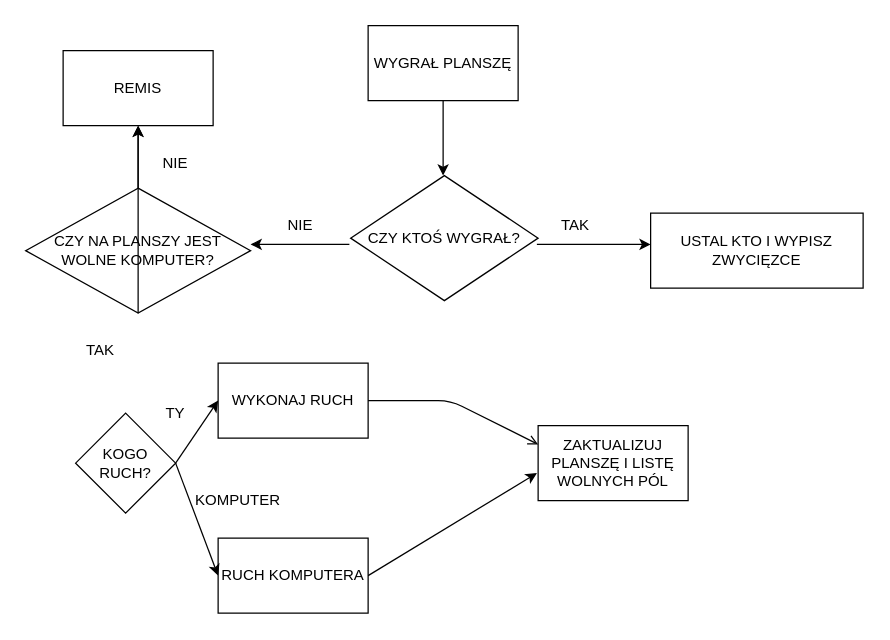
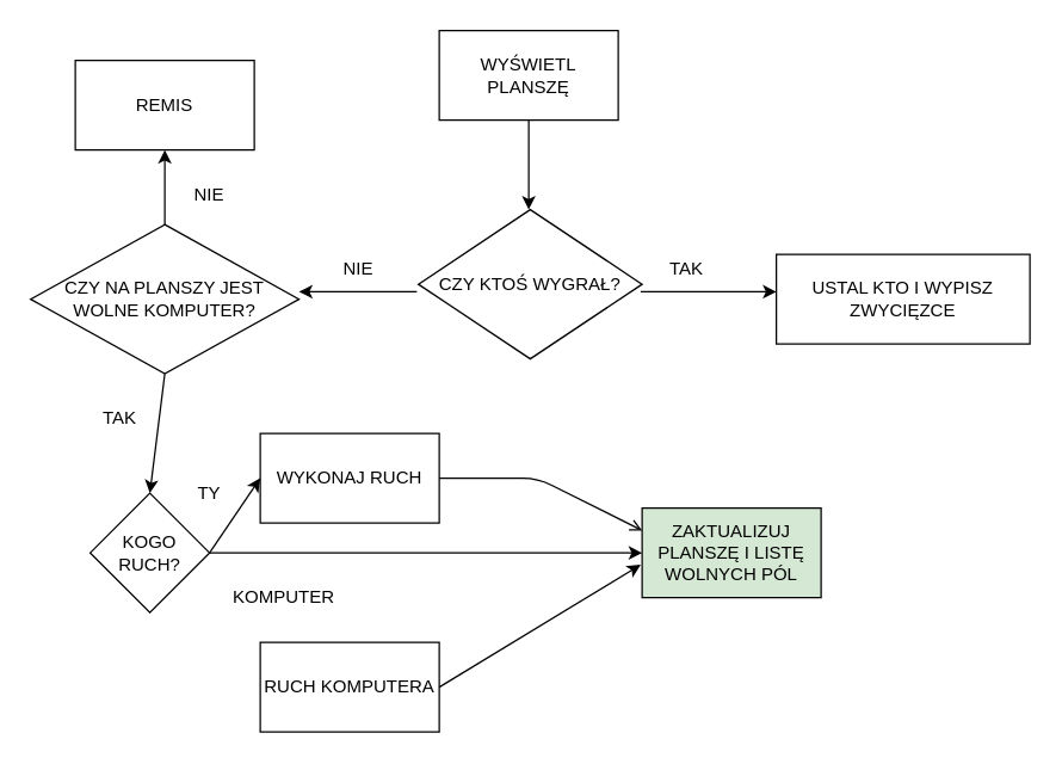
  <mxCell id="0" />
  <mxCell id="1" parent="0" />
- <mxCell id="2" value="WYGRAŁ PLANSZĘ" style="rounded=0;whiteSpace=wrap;html=1;" vertex="1" parent="1"><mxGeometry x="294" y="20" width="120" height="60" as="geometry" /></mxCell>
+ <mxCell id="2" value="WYŚWIETL PLANSZĘ" style="rounded=0;whiteSpace=wrap;html=1;" vertex="1" parent="1"><mxGeometry x="294" y="20" width="120" height="60" as="geometry" /></mxCell>
  <mxCell id="3" value="" style="endArrow=classic;html=1;entryX=0.5;entryY=0;entryDx=0;entryDy=0;exitX=0.5;exitY=1;exitDx=0;exitDy=0;" edge="1" parent="1" source="2"><mxGeometry width="50" height="50" relative="1" as="geometry"><mxPoint x="390" y="340" as="sourcePoint" /><mxPoint x="354" y="140" as="targetPoint" /><Array as="points" /></mxGeometry></mxCell>
  <mxCell id="4" value="" style="endArrow=classic;html=1;exitX=1;exitY=0.5;exitDx=0;exitDy=0;" edge="1" parent="1"><mxGeometry width="50" height="50" relative="1" as="geometry"><mxPoint x="429" y="195" as="sourcePoint" /><mxPoint x="520" y="195" as="targetPoint" /><Array as="points" /></mxGeometry></mxCell>
  <mxCell id="5" value="" style="endArrow=classic;html=1;exitX=0;exitY=0.5;exitDx=0;exitDy=0;" edge="1" parent="1"><mxGeometry width="50" height="50" relative="1" as="geometry"><mxPoint x="279" y="195" as="sourcePoint" /><mxPoint x="200" y="195" as="targetPoint" /></mxGeometry></mxCell>
  <mxCell id="6" value="CZY KTOŚ WYGRAŁ?" style="rhombus;whiteSpace=wrap;html=1;" vertex="1" parent="1"><mxGeometry x="280" y="140" width="150" height="100" as="geometry" /></mxCell>
  <mxCell id="7" value="USTAL KTO I WYPISZ ZWYCIĘZCE" style="rounded=0;whiteSpace=wrap;html=1;" vertex="1" parent="1"><mxGeometry x="520" y="170" width="170" height="60" as="geometry" /></mxCell>
  <mxCell id="8" value="CZY NA PLANSZY JEST WOLNE KOMPUTER?" style="rhombus;whiteSpace=wrap;html=1;" vertex="1" parent="1"><mxGeometry x="20" y="150" width="180" height="100" as="geometry" /></mxCell>
  <mxCell id="9" value="" style="endArrow=classic;html=1;exitX=0.5;exitY=0;exitDx=0;exitDy=0;" edge="1" parent="1" source="8"><mxGeometry width="50" height="50" relative="1" as="geometry"><mxPoint x="390" y="320" as="sourcePoint" /><mxPoint x="110" y="100" as="targetPoint" /></mxGeometry></mxCell>
  <mxCell id="10" value="REMIS" style="rounded=0;whiteSpace=wrap;html=1;" vertex="1" parent="1"><mxGeometry x="50" y="40" width="120" height="60" as="geometry" /></mxCell>
  <mxCell id="11" value="WYKONAJ RUCH" style="rounded=0;whiteSpace=wrap;html=1;" vertex="1" parent="1"><mxGeometry x="174" y="290" width="120" height="60" as="geometry" /></mxCell>
  <mxCell id="12" value="RUCH KOMPUTERA" style="rounded=0;whiteSpace=wrap;html=1;" vertex="1" parent="1"><mxGeometry x="174" y="430" width="120" height="60" as="geometry" /></mxCell>
  <mxCell id="13" value="KOGO RUCH?" style="rhombus;whiteSpace=wrap;html=1;" vertex="1" parent="1"><mxGeometry x="60" y="330" width="80" height="80" as="geometry" /></mxCell>
  <mxCell id="14" value="" style="endArrow=open;html=1;exitX=1;exitY=0.5;exitDx=0;exitDy=0;entryX=0;entryY=0.25;entryDx=0;entryDy=0;" edge="1" parent="1" source="11" target="25"><mxGeometry width="50" height="50" relative="1" as="geometry"><mxPoint x="390" y="310" as="sourcePoint" /><mxPoint x="440" y="260" as="targetPoint" /><Array as="points"><mxPoint x="360" y="320" /></Array></mxGeometry></mxCell>
  <mxCell id="15" value="" style="endArrow=classic;html=1;exitX=1;exitY=0.5;exitDx=0;exitDy=0;entryX=-0.008;entryY=0.633;entryDx=0;entryDy=0;entryPerimeter=0;" edge="1" parent="1" source="12" target="25"><mxGeometry width="50" height="50" relative="1" as="geometry"><mxPoint x="390" y="310" as="sourcePoint" /><mxPoint x="380" y="340" as="targetPoint" /></mxGeometry></mxCell>
  <mxCell id="16" value="" style="endArrow=classic;html=1;exitX=1;exitY=0.5;exitDx=0;exitDy=0;entryX=0;entryY=0.5;entryDx=0;entryDy=0;" edge="1" parent="1" source="13" target="11"><mxGeometry width="50" height="50" relative="1" as="geometry"><mxPoint x="390" y="310" as="sourcePoint" /><mxPoint x="440" y="260" as="targetPoint" /></mxGeometry></mxCell>
- <mxCell id="17" value="" style="endArrow=classic;html=1;exitX=1;exitY=0.5;exitDx=0;exitDy=0;entryX=0;entryY=0.5;entryDx=0;entryDy=0;" edge="1" parent="1" source="13" target="12"><mxGeometry width="50" height="50" relative="1" as="geometry"><mxPoint x="390" y="310" as="sourcePoint" /><mxPoint x="440" y="260" as="targetPoint" /></mxGeometry></mxCell>
- <mxCell id="18" value="" style="endArrow=classic;html=1;exitX=0.5;exitY=1;exitDx=0;exitDy=0;" edge="1" parent="1" source="8" target="10"><mxGeometry width="50" height="50" relative="1" as="geometry"><mxPoint x="390" y="310" as="sourcePoint" /><mxPoint x="440" y="260" as="targetPoint" /></mxGeometry></mxCell>
+ <mxCell id="17" value="" style="endArrow=classic;html=1;exitX=1;exitY=0.5;exitDx=0;exitDy=0;" edge="1" parent="1" source="13" target="25"><mxGeometry width="50" height="50" relative="1" as="geometry"><mxPoint x="390" y="310" as="sourcePoint" /><mxPoint x="440" y="260" as="targetPoint" /></mxGeometry></mxCell>
+ <mxCell id="18" value="" style="endArrow=classic;html=1;exitX=0.5;exitY=1;exitDx=0;exitDy=0;entryX=0.5;entryY=0;entryDx=0;entryDy=0;" edge="1" parent="1" source="8" target="13"><mxGeometry width="50" height="50" relative="1" as="geometry"><mxPoint x="390" y="310" as="sourcePoint" /><mxPoint x="440" y="260" as="targetPoint" /></mxGeometry></mxCell>
  <mxCell id="19" value="NIE" style="text;html=1;strokeColor=none;fillColor=none;align=center;verticalAlign=middle;whiteSpace=wrap;rounded=0;" vertex="1" parent="1"><mxGeometry x="220" y="170" width="40" height="20" as="geometry" /></mxCell>
  <mxCell id="20" value="TAK" style="text;html=1;strokeColor=none;fillColor=none;align=center;verticalAlign=middle;whiteSpace=wrap;rounded=0;" vertex="1" parent="1"><mxGeometry x="440" y="170" width="40" height="20" as="geometry" /></mxCell>
  <mxCell id="21" value="NIE" style="text;html=1;strokeColor=none;fillColor=none;align=center;verticalAlign=middle;whiteSpace=wrap;rounded=0;" vertex="1" parent="1"><mxGeometry x="120" y="120" width="40" height="20" as="geometry" /></mxCell>
  <mxCell id="22" value="TAK" style="text;html=1;strokeColor=none;fillColor=none;align=center;verticalAlign=middle;whiteSpace=wrap;rounded=0;" vertex="1" parent="1"><mxGeometry x="60" y="270" width="40" height="20" as="geometry" /></mxCell>
  <mxCell id="23" value="TY" style="text;html=1;strokeColor=none;fillColor=none;align=center;verticalAlign=middle;whiteSpace=wrap;rounded=0;" vertex="1" parent="1"><mxGeometry x="120" y="320" width="40" height="20" as="geometry" /></mxCell>
  <mxCell id="24" value="KOMPUTER" style="text;html=1;strokeColor=none;fillColor=none;align=center;verticalAlign=middle;whiteSpace=wrap;rounded=0;" vertex="1" parent="1"><mxGeometry x="170" y="390" width="40" height="20" as="geometry" /></mxCell>
- <mxCell id="25" value="ZAKTUALIZUJ PLANSZĘ I LISTĘ WOLNYCH PÓL" style="rounded=0;whiteSpace=wrap;html=1;" vertex="1" parent="1"><mxGeometry x="430" y="340" width="120" height="60" as="geometry" /></mxCell>
+ <mxCell id="25" value="ZAKTUALIZUJ PLANSZĘ I LISTĘ WOLNYCH PÓL" style="rounded=0;whiteSpace=wrap;html=1;fillColor=#d5e8d4;" vertex="1" parent="1"><mxGeometry x="430" y="340" width="120" height="60" as="geometry" /></mxCell>
